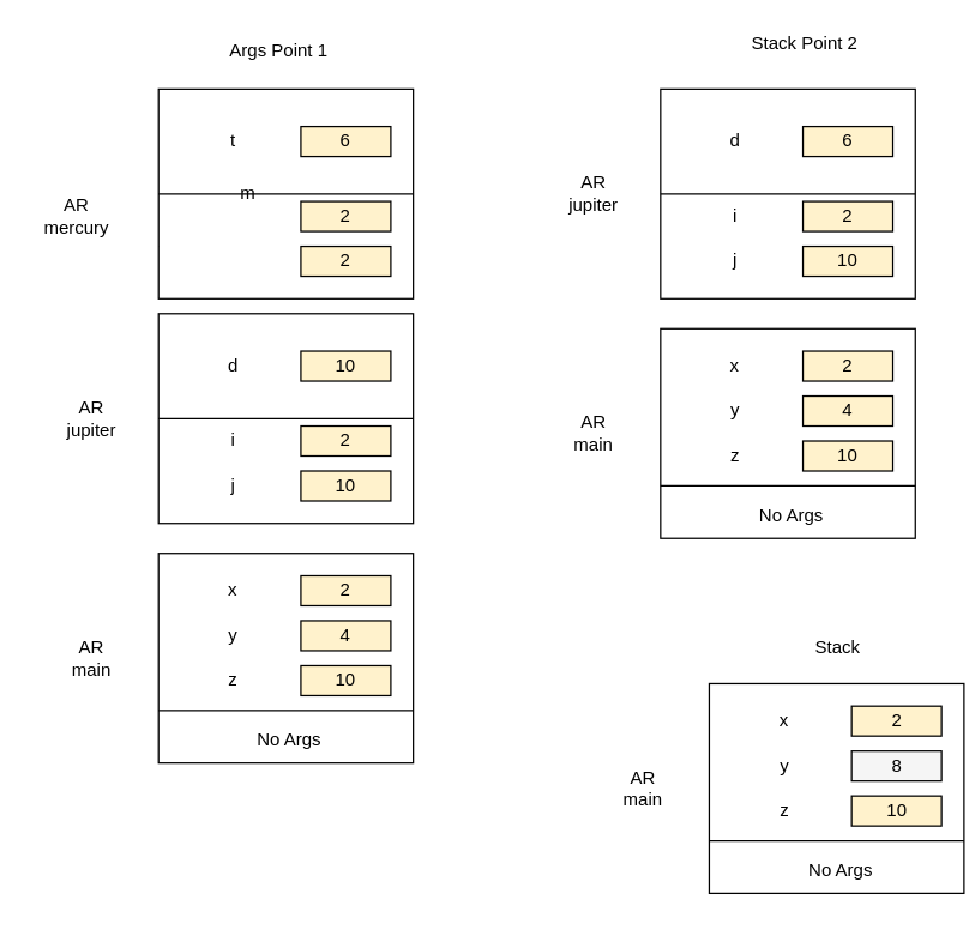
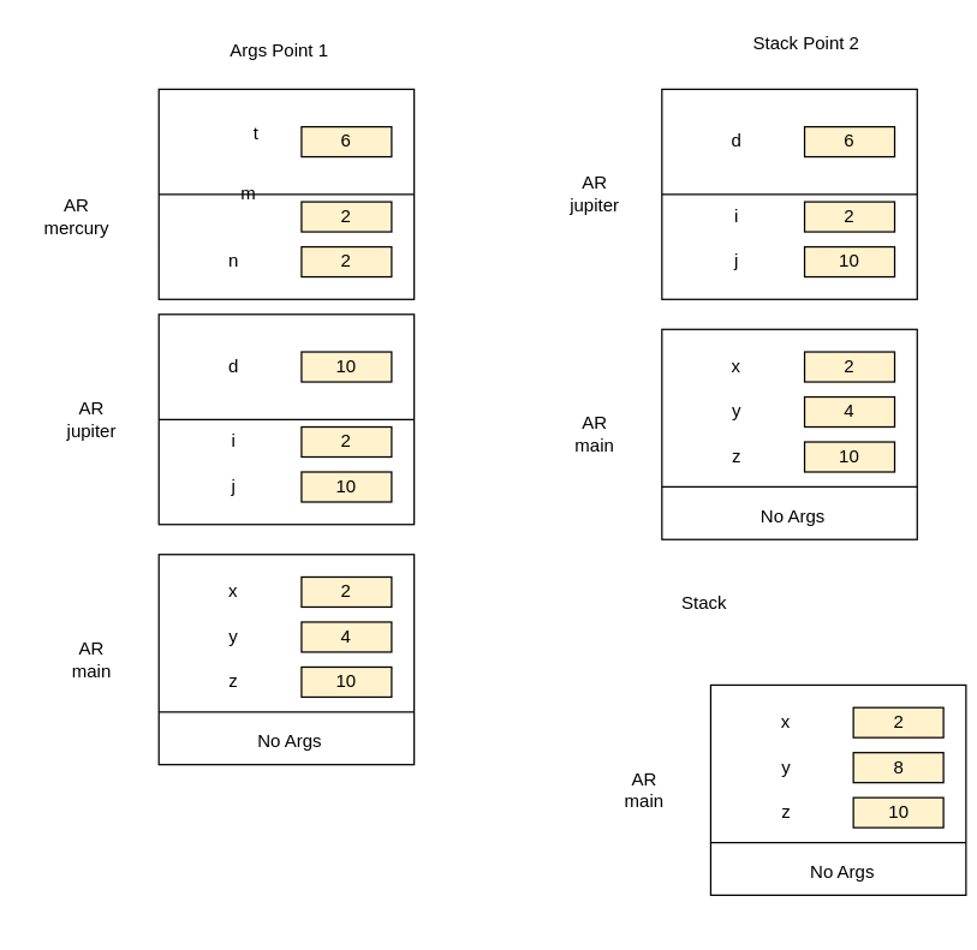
  <mxCell id="0" />
  <mxCell id="1" parent="0" />
  <mxCell id="2" value="" style="rounded=0;whiteSpace=wrap;html=1;rotation=90;" vertex="1" parent="1"><mxGeometry x="120" y="354" width="140" height="170" as="geometry" /></mxCell>
  <mxCell id="3" value="" style="endArrow=none;html=1;exitX=0.75;exitY=1;exitDx=0;exitDy=0;entryX=0.75;entryY=0;entryDx=0;entryDy=0;" edge="1" parent="1" source="2" target="2"><mxGeometry width="50" height="50" relative="1" as="geometry"><mxPoint x="160" y="264" as="sourcePoint" /><mxPoint x="280" y="259" as="targetPoint" /></mxGeometry></mxCell>
  <mxCell id="4" value="Args Point 1" style="text;html=1;align=center;verticalAlign=middle;resizable=0;points=[];autosize=1;strokeColor=none;fillColor=none;" vertex="1" parent="1"><mxGeometry x="140" y="24" width="90" height="20" as="geometry" /></mxCell>
  <mxCell id="5" value="AR&lt;br&gt;main" style="text;html=1;align=center;verticalAlign=middle;resizable=0;points=[];autosize=1;strokeColor=none;fillColor=none;" vertex="1" parent="1"><mxGeometry x="40" y="424" width="40" height="30" as="geometry" /></mxCell>
  <mxCell id="6" value="" style="rounded=0;whiteSpace=wrap;html=1;rotation=90;" vertex="1" parent="1"><mxGeometry x="120" y="194" width="140" height="170" as="geometry" /></mxCell>
  <mxCell id="7" value="" style="endArrow=none;html=1;exitX=0.5;exitY=1;exitDx=0;exitDy=0;entryX=0.5;entryY=0;entryDx=0;entryDy=0;" edge="1" parent="1" source="6" target="6"><mxGeometry width="50" height="50" relative="1" as="geometry"><mxPoint x="105" y="314" as="sourcePoint" /><mxPoint x="277" y="296" as="targetPoint" /></mxGeometry></mxCell>
  <mxCell id="8" value="" style="endArrow=none;html=1;exitX=0.75;exitY=1;exitDx=0;exitDy=0;entryX=0.75;entryY=0;entryDx=0;entryDy=0;" edge="1" parent="1" source="9" target="9"><mxGeometry width="50" height="50" relative="1" as="geometry"><mxPoint x="105" y="154" as="sourcePoint" /><mxPoint x="275" y="154" as="targetPoint" /></mxGeometry></mxCell>
  <mxCell id="9" value="" style="rounded=0;whiteSpace=wrap;html=1;rotation=90;" vertex="1" parent="1"><mxGeometry x="120" y="44" width="140" height="170" as="geometry" /></mxCell>
  <mxCell id="10" value="" style="endArrow=none;html=1;exitX=0.5;exitY=1;exitDx=0;exitDy=0;entryX=0.5;entryY=0;entryDx=0;entryDy=0;" edge="1" parent="1" source="9" target="9"><mxGeometry width="50" height="50" relative="1" as="geometry"><mxPoint x="280" y="464" as="sourcePoint" /><mxPoint x="330" y="414" as="targetPoint" /></mxGeometry></mxCell>
  <mxCell id="11" value="AR&lt;br&gt;jupiter" style="text;html=1;align=center;verticalAlign=middle;resizable=0;points=[];autosize=1;strokeColor=none;fillColor=none;" vertex="1" parent="1"><mxGeometry x="35" y="264" width="50" height="30" as="geometry" /></mxCell>
  <mxCell id="12" value="AR&lt;br&gt;mercury" style="text;html=1;align=center;verticalAlign=middle;resizable=0;points=[];autosize=1;strokeColor=none;fillColor=none;" vertex="1" parent="1"><mxGeometry x="20" y="129" width="60" height="30" as="geometry" /></mxCell>
  <mxCell id="13" value="No Args" style="text;html=1;strokeColor=none;fillColor=none;align=center;verticalAlign=middle;whiteSpace=wrap;rounded=0;" vertex="1" parent="1"><mxGeometry x="165" y="484" width="55" height="20" as="geometry" /></mxCell>
  <mxCell id="14" value="&lt;div style=&quot;text-align: left&quot;&gt;&lt;span&gt;x&lt;/span&gt;&lt;span style=&quot;white-space: pre&quot;&gt;&#09;&lt;/span&gt;&lt;/div&gt;" style="text;html=1;strokeColor=none;fillColor=none;align=center;verticalAlign=middle;whiteSpace=wrap;rounded=0;" vertex="1" parent="1"><mxGeometry x="150" y="384" width="30" height="20" as="geometry" /></mxCell>
  <mxCell id="15" value="2" style="rounded=0;whiteSpace=wrap;html=1;fillColor=#FFF2CC;" vertex="1" parent="1"><mxGeometry x="200" y="384" width="60" height="20" as="geometry" /></mxCell>
  <mxCell id="16" value="&lt;div style=&quot;text-align: left&quot;&gt;y&lt;/div&gt;" style="text;html=1;strokeColor=none;fillColor=none;align=center;verticalAlign=middle;whiteSpace=wrap;rounded=0;" vertex="1" parent="1"><mxGeometry x="140" y="414" width="30" height="20" as="geometry" /></mxCell>
  <mxCell id="17" value="&lt;div style=&quot;text-align: left&quot;&gt;z&lt;/div&gt;" style="text;html=1;strokeColor=none;fillColor=none;align=center;verticalAlign=middle;whiteSpace=wrap;rounded=0;" vertex="1" parent="1"><mxGeometry x="140" y="444" width="30" height="20" as="geometry" /></mxCell>
  <mxCell id="18" value="4" style="rounded=0;whiteSpace=wrap;html=1;fillColor=#FFF2CC;" vertex="1" parent="1"><mxGeometry x="200" y="414" width="60" height="20" as="geometry" /></mxCell>
  <mxCell id="19" value="10" style="rounded=0;whiteSpace=wrap;html=1;fillColor=#FFF2CC;" vertex="1" parent="1"><mxGeometry x="200" y="444" width="60" height="20" as="geometry" /></mxCell>
  <mxCell id="20" value="&lt;div style=&quot;text-align: left&quot;&gt;i&lt;/div&gt;" style="text;html=1;strokeColor=none;fillColor=none;align=center;verticalAlign=middle;whiteSpace=wrap;rounded=0;" vertex="1" parent="1"><mxGeometry x="140" y="284" width="30" height="20" as="geometry" /></mxCell>
  <mxCell id="21" value="&lt;div style=&quot;text-align: left&quot;&gt;j&lt;/div&gt;" style="text;html=1;strokeColor=none;fillColor=none;align=center;verticalAlign=middle;whiteSpace=wrap;rounded=0;" vertex="1" parent="1"><mxGeometry x="140" y="314" width="30" height="20" as="geometry" /></mxCell>
  <mxCell id="22" value="2" style="rounded=0;whiteSpace=wrap;html=1;fillColor=#FFF2CC;" vertex="1" parent="1"><mxGeometry x="200" y="284" width="60" height="20" as="geometry" /></mxCell>
  <mxCell id="23" value="10" style="rounded=0;whiteSpace=wrap;html=1;fillColor=#FFF2CC;" vertex="1" parent="1"><mxGeometry x="200" y="314" width="60" height="20" as="geometry" /></mxCell>
  <mxCell id="24" value="&lt;div style=&quot;text-align: left&quot;&gt;d&lt;/div&gt;" style="text;html=1;strokeColor=none;fillColor=none;align=center;verticalAlign=middle;whiteSpace=wrap;rounded=0;" vertex="1" parent="1"><mxGeometry x="140" y="234" width="30" height="20" as="geometry" /></mxCell>
  <mxCell id="25" value="10" style="rounded=0;whiteSpace=wrap;html=1;fillColor=#FFF2CC;" vertex="1" parent="1"><mxGeometry x="200" y="234" width="60" height="20" as="geometry" /></mxCell>
  <mxCell id="26" value="&lt;div style=&quot;text-align: left&quot;&gt;m&lt;/div&gt;" style="text;html=1;strokeColor=none;fillColor=none;align=center;verticalAlign=middle;whiteSpace=wrap;rounded=0;" vertex="1" parent="1"><mxGeometry x="150" y="119" width="30" height="20" as="geometry" /></mxCell>
+ <mxCell id="27" value="&lt;div style=&quot;text-align: left&quot;&gt;n&lt;/div&gt;" style="text;html=1;strokeColor=none;fillColor=none;align=center;verticalAlign=middle;whiteSpace=wrap;rounded=0;" vertex="1" parent="1"><mxGeometry x="140" y="164" width="30" height="20" as="geometry" /></mxCell>
  <mxCell id="28" value="2" style="rounded=0;whiteSpace=wrap;html=1;fillColor=#FFF2CC;" vertex="1" parent="1"><mxGeometry x="200" y="134" width="60" height="20" as="geometry" /></mxCell>
  <mxCell id="29" value="2" style="rounded=0;whiteSpace=wrap;html=1;fillColor=#FFF2CC;" vertex="1" parent="1"><mxGeometry x="200" y="164" width="60" height="20" as="geometry" /></mxCell>
- <mxCell id="30" value="&lt;div style=&quot;text-align: left&quot;&gt;t&lt;/div&gt;" style="text;html=1;strokeColor=none;fillColor=none;align=center;verticalAlign=middle;whiteSpace=wrap;rounded=0;" vertex="1" parent="1"><mxGeometry x="140" y="84" width="30" height="20" as="geometry" /></mxCell>
+ <mxCell id="30" value="&lt;div style=&quot;text-align: left&quot;&gt;t&lt;/div&gt;" style="text;html=1;strokeColor=none;fillColor=none;align=center;verticalAlign=middle;whiteSpace=wrap;rounded=0;" vertex="1" parent="1"><mxGeometry x="155" y="79" width="30" height="20" as="geometry" /></mxCell>
  <mxCell id="31" value="6" style="rounded=0;whiteSpace=wrap;html=1;fillColor=#FFF2CC;" vertex="1" parent="1"><mxGeometry x="200" y="84" width="60" height="20" as="geometry" /></mxCell>
  <mxCell id="32" value="" style="rounded=0;whiteSpace=wrap;html=1;rotation=90;" vertex="1" parent="1"><mxGeometry x="455" y="204" width="140" height="170" as="geometry" /></mxCell>
  <mxCell id="33" value="" style="endArrow=none;html=1;exitX=0.75;exitY=1;exitDx=0;exitDy=0;entryX=0.75;entryY=0;entryDx=0;entryDy=0;" edge="1" parent="1" source="32" target="32"><mxGeometry width="50" height="50" relative="1" as="geometry"><mxPoint x="495" y="114" as="sourcePoint" /><mxPoint x="615" y="109" as="targetPoint" /></mxGeometry></mxCell>
  <mxCell id="34" value="Stack Point 2" style="text;html=1;align=center;verticalAlign=middle;resizable=0;points=[];autosize=1;strokeColor=none;fillColor=none;" vertex="1" parent="1"><mxGeometry x="495" y="20" width="81" height="18" as="geometry" /></mxCell>
  <mxCell id="35" value="AR&lt;br&gt;main" style="text;html=1;align=center;verticalAlign=middle;resizable=0;points=[];autosize=1;strokeColor=none;fillColor=none;" vertex="1" parent="1"><mxGeometry x="375" y="274" width="40" height="30" as="geometry" /></mxCell>
  <mxCell id="36" value="" style="rounded=0;whiteSpace=wrap;html=1;rotation=90;" vertex="1" parent="1"><mxGeometry x="455" y="44" width="140" height="170" as="geometry" /></mxCell>
  <mxCell id="37" value="" style="endArrow=none;html=1;exitX=0.5;exitY=1;exitDx=0;exitDy=0;entryX=0.5;entryY=0;entryDx=0;entryDy=0;" edge="1" parent="1" source="36" target="36"><mxGeometry width="50" height="50" relative="1" as="geometry"><mxPoint x="440" y="164" as="sourcePoint" /><mxPoint x="612" y="146" as="targetPoint" /></mxGeometry></mxCell>
  <mxCell id="38" value="AR&lt;br&gt;jupiter" style="text;html=1;align=center;verticalAlign=middle;resizable=0;points=[];autosize=1;strokeColor=none;fillColor=none;" vertex="1" parent="1"><mxGeometry x="370" y="114" width="50" height="30" as="geometry" /></mxCell>
  <mxCell id="39" value="No Args" style="text;html=1;strokeColor=none;fillColor=none;align=center;verticalAlign=middle;whiteSpace=wrap;rounded=0;" vertex="1" parent="1"><mxGeometry x="500" y="334" width="55" height="20" as="geometry" /></mxCell>
  <mxCell id="40" value="&lt;div style=&quot;text-align: left&quot;&gt;&lt;span&gt;x&lt;/span&gt;&lt;span style=&quot;white-space: pre&quot;&gt;&#09;&lt;/span&gt;&lt;/div&gt;" style="text;html=1;strokeColor=none;fillColor=none;align=center;verticalAlign=middle;whiteSpace=wrap;rounded=0;" vertex="1" parent="1"><mxGeometry x="485" y="234" width="30" height="20" as="geometry" /></mxCell>
  <mxCell id="41" value="2" style="rounded=0;whiteSpace=wrap;html=1;fillColor=#FFF2CC;" vertex="1" parent="1"><mxGeometry x="535" y="234" width="60" height="20" as="geometry" /></mxCell>
  <mxCell id="42" value="&lt;div style=&quot;text-align: left&quot;&gt;y&lt;/div&gt;" style="text;html=1;strokeColor=none;fillColor=none;align=center;verticalAlign=middle;whiteSpace=wrap;rounded=0;" vertex="1" parent="1"><mxGeometry x="475" y="264" width="30" height="20" as="geometry" /></mxCell>
  <mxCell id="43" value="&lt;div style=&quot;text-align: left&quot;&gt;z&lt;/div&gt;" style="text;html=1;strokeColor=none;fillColor=none;align=center;verticalAlign=middle;whiteSpace=wrap;rounded=0;" vertex="1" parent="1"><mxGeometry x="475" y="294" width="30" height="20" as="geometry" /></mxCell>
  <mxCell id="44" value="4" style="rounded=0;whiteSpace=wrap;html=1;fillColor=#FFF2CC;" vertex="1" parent="1"><mxGeometry x="535" y="264" width="60" height="20" as="geometry" /></mxCell>
  <mxCell id="45" value="10" style="rounded=0;whiteSpace=wrap;html=1;fillColor=#FFF2CC;" vertex="1" parent="1"><mxGeometry x="535" y="294" width="60" height="20" as="geometry" /></mxCell>
  <mxCell id="46" value="&lt;div style=&quot;text-align: left&quot;&gt;i&lt;/div&gt;" style="text;html=1;strokeColor=none;fillColor=none;align=center;verticalAlign=middle;whiteSpace=wrap;rounded=0;" vertex="1" parent="1"><mxGeometry x="475" y="134" width="30" height="20" as="geometry" /></mxCell>
  <mxCell id="47" value="&lt;div style=&quot;text-align: left&quot;&gt;j&lt;/div&gt;" style="text;html=1;strokeColor=none;fillColor=none;align=center;verticalAlign=middle;whiteSpace=wrap;rounded=0;" vertex="1" parent="1"><mxGeometry x="475" y="164" width="30" height="20" as="geometry" /></mxCell>
  <mxCell id="48" value="2" style="rounded=0;whiteSpace=wrap;html=1;fillColor=#FFF2CC;" vertex="1" parent="1"><mxGeometry x="535" y="134" width="60" height="20" as="geometry" /></mxCell>
  <mxCell id="49" value="10" style="rounded=0;whiteSpace=wrap;html=1;fillColor=#FFF2CC;" vertex="1" parent="1"><mxGeometry x="535" y="164" width="60" height="20" as="geometry" /></mxCell>
  <mxCell id="50" value="&lt;div style=&quot;text-align: left&quot;&gt;d&lt;/div&gt;" style="text;html=1;strokeColor=none;fillColor=none;align=center;verticalAlign=middle;whiteSpace=wrap;rounded=0;" vertex="1" parent="1"><mxGeometry x="475" y="84" width="30" height="20" as="geometry" /></mxCell>
  <mxCell id="51" value="6" style="rounded=0;whiteSpace=wrap;html=1;fillColor=#FFF2CC;" vertex="1" parent="1"><mxGeometry x="535" y="84" width="60" height="20" as="geometry" /></mxCell>
  <mxCell id="52" value="" style="rounded=0;whiteSpace=wrap;html=1;rotation=90;" vertex="1" parent="1"><mxGeometry x="487.5" y="441" width="140" height="170" as="geometry" /></mxCell>
  <mxCell id="53" value="" style="endArrow=none;html=1;exitX=0.75;exitY=1;exitDx=0;exitDy=0;entryX=0.75;entryY=0;entryDx=0;entryDy=0;" edge="1" parent="1" source="52" target="52"><mxGeometry width="50" height="50" relative="1" as="geometry"><mxPoint x="527.5" y="351" as="sourcePoint" /><mxPoint x="647.5" y="346" as="targetPoint" /></mxGeometry></mxCell>
- <mxCell id="54" value="Stack" style="text;html=1;align=center;verticalAlign=middle;resizable=0;points=[];autosize=1;strokeColor=none;fillColor=none;" vertex="1" parent="1"><mxGeometry x="537.5" y="423" width="40" height="18" as="geometry" /></mxCell>
+ <mxCell id="54" value="Stack" style="text;html=1;align=center;verticalAlign=middle;resizable=0;points=[];autosize=1;strokeColor=none;fillColor=none;" vertex="1" parent="1"><mxGeometry x="447.5" y="393" width="40" height="18" as="geometry" /></mxCell>
  <mxCell id="55" value="AR&lt;br&gt;main" style="text;html=1;align=center;verticalAlign=middle;resizable=0;points=[];autosize=1;strokeColor=none;fillColor=none;" vertex="1" parent="1"><mxGeometry x="407.5" y="511" width="40" height="30" as="geometry" /></mxCell>
  <mxCell id="56" value="No Args" style="text;html=1;strokeColor=none;fillColor=none;align=center;verticalAlign=middle;whiteSpace=wrap;rounded=0;" vertex="1" parent="1"><mxGeometry x="532.5" y="571" width="55" height="20" as="geometry" /></mxCell>
  <mxCell id="57" value="&lt;div style=&quot;text-align: left&quot;&gt;&lt;span&gt;x&lt;/span&gt;&lt;span style=&quot;white-space: pre&quot;&gt;&#09;&lt;/span&gt;&lt;/div&gt;" style="text;html=1;strokeColor=none;fillColor=none;align=center;verticalAlign=middle;whiteSpace=wrap;rounded=0;" vertex="1" parent="1"><mxGeometry x="517.5" y="471" width="30" height="20" as="geometry" /></mxCell>
  <mxCell id="58" value="2" style="rounded=0;whiteSpace=wrap;html=1;fillColor=#FFF2CC;" vertex="1" parent="1"><mxGeometry x="567.5" y="471" width="60" height="20" as="geometry" /></mxCell>
  <mxCell id="59" value="&lt;div style=&quot;text-align: left&quot;&gt;y&lt;/div&gt;" style="text;html=1;strokeColor=none;fillColor=none;align=center;verticalAlign=middle;whiteSpace=wrap;rounded=0;" vertex="1" parent="1"><mxGeometry x="507.5" y="501" width="30" height="20" as="geometry" /></mxCell>
  <mxCell id="60" value="&lt;div style=&quot;text-align: left&quot;&gt;z&lt;/div&gt;" style="text;html=1;strokeColor=none;fillColor=none;align=center;verticalAlign=middle;whiteSpace=wrap;rounded=0;" vertex="1" parent="1"><mxGeometry x="507.5" y="531" width="30" height="20" as="geometry" /></mxCell>
- <mxCell id="61" value="8" style="rounded=0;whiteSpace=wrap;html=1;fillColor=#f5f5f5;" vertex="1" parent="1"><mxGeometry x="567.5" y="501" width="60" height="20" as="geometry" /></mxCell>
+ <mxCell id="61" value="8" style="rounded=0;whiteSpace=wrap;html=1;fillColor=#FFF2CC;" vertex="1" parent="1"><mxGeometry x="567.5" y="501" width="60" height="20" as="geometry" /></mxCell>
  <mxCell id="62" value="10" style="rounded=0;whiteSpace=wrap;html=1;fillColor=#FFF2CC;" vertex="1" parent="1"><mxGeometry x="567.5" y="531" width="60" height="20" as="geometry" /></mxCell>
